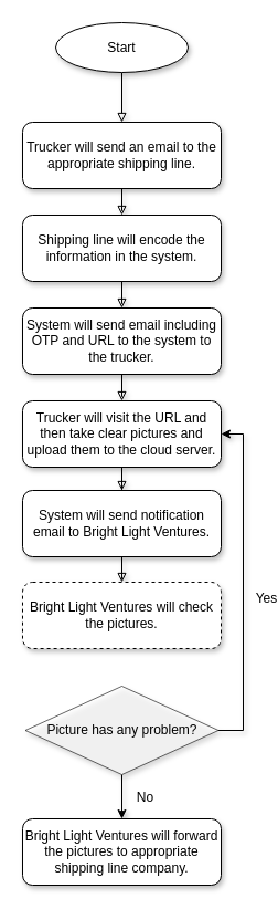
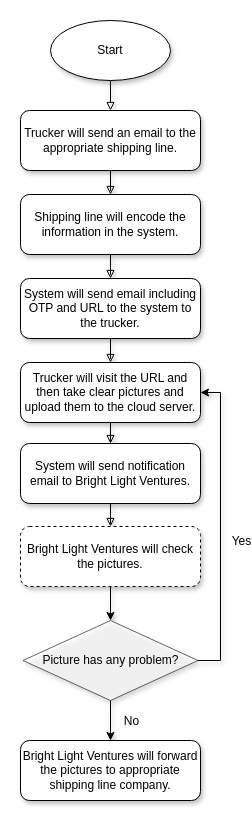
  <mxCell id="0" />
  <mxCell id="1" parent="0" />
  <mxCell id="2" value="" style="edgeStyle=orthogonalEdgeStyle;rounded=0;orthogonalLoop=1;jettySize=auto;html=1;endArrow=block;endFill=0;shadow=1;" parent="1" source="3" target="5" edge="1"><mxGeometry relative="1" as="geometry" /></mxCell>
- <mxCell id="3" value="Start" style="ellipse;whiteSpace=wrap;html=1;shadow=1;" parent="1" vertex="1"><mxGeometry x="50" y="20" width="120" height="45" as="geometry" /></mxCell>
+ <mxCell id="3" value="Start" style="ellipse;whiteSpace=wrap;html=1;shadow=1;" parent="1" vertex="1"><mxGeometry x="50" y="20" width="120" height="60" as="geometry" /></mxCell>
  <mxCell id="4" style="edgeStyle=orthogonalEdgeStyle;rounded=0;orthogonalLoop=1;jettySize=auto;html=1;entryX=0.5;entryY=0;entryDx=0;entryDy=0;endArrow=block;endFill=0;shadow=1;" parent="1" source="5" target="7" edge="1"><mxGeometry relative="1" as="geometry" /></mxCell>
  <mxCell id="5" value="Trucker will send an email to the appropriate shipping line." style="whiteSpace=wrap;html=1;rounded=1;shadow=1;glass=0;sketch=0;" parent="1" vertex="1"><mxGeometry x="20" y="110" width="180" height="60" as="geometry" /></mxCell>
  <mxCell id="6" style="edgeStyle=orthogonalEdgeStyle;rounded=0;orthogonalLoop=1;jettySize=auto;html=1;entryX=0.5;entryY=0;entryDx=0;entryDy=0;endArrow=block;endFill=0;shadow=1;" parent="1" source="7" target="9" edge="1"><mxGeometry relative="1" as="geometry" /></mxCell>
  <mxCell id="7" value="Shipping line will encode the information in the system." style="whiteSpace=wrap;html=1;shadow=1;rounded=1;" parent="1" vertex="1"><mxGeometry x="20" y="194" width="180" height="60" as="geometry" /></mxCell>
  <mxCell id="8" style="edgeStyle=orthogonalEdgeStyle;rounded=0;orthogonalLoop=1;jettySize=auto;html=1;entryX=0.5;entryY=0;entryDx=0;entryDy=0;endArrow=block;endFill=0;shadow=1;" parent="1" source="9" target="11" edge="1"><mxGeometry relative="1" as="geometry" /></mxCell>
  <mxCell id="9" value="System will send email including OTP and URL to the system to the trucker." style="whiteSpace=wrap;html=1;shadow=1;rounded=1;" parent="1" vertex="1"><mxGeometry x="20" y="278" width="180" height="60" as="geometry" /></mxCell>
  <mxCell id="10" style="edgeStyle=orthogonalEdgeStyle;rounded=0;orthogonalLoop=1;jettySize=auto;html=1;entryX=0.5;entryY=0;entryDx=0;entryDy=0;shadow=1;endArrow=block;endFill=0;" parent="1" source="11" target="13" edge="1"><mxGeometry relative="1" as="geometry" /></mxCell>
  <mxCell id="11" value="Trucker will visit the URL and then take clear pictures and upload them to the cloud server." style="whiteSpace=wrap;html=1;shadow=1;rounded=1;" parent="1" vertex="1"><mxGeometry x="20" y="362" width="180" height="60" as="geometry" /></mxCell>
  <mxCell id="12" style="edgeStyle=orthogonalEdgeStyle;rounded=0;orthogonalLoop=1;jettySize=auto;html=1;entryX=0.5;entryY=0;entryDx=0;entryDy=0;shadow=1;endArrow=block;endFill=0;" parent="1" source="13" target="15" edge="1"><mxGeometry relative="1" as="geometry" /></mxCell>
  <mxCell id="13" value="System will send notification email to Bright Light Ventures." style="whiteSpace=wrap;html=1;shadow=1;rounded=1;" parent="1" vertex="1"><mxGeometry x="20" y="443" width="180" height="60" as="geometry" /></mxCell>
+ <mxCell id="14" style="edgeStyle=orthogonalEdgeStyle;rounded=0;orthogonalLoop=1;jettySize=auto;html=1;entryX=0.5;entryY=0;entryDx=0;entryDy=0;shadow=1;fontSize=12;startArrow=none;startFill=0;" edge="1" parent="1" source="15" target="20"><mxGeometry relative="1" as="geometry" /></mxCell>
  <mxCell id="15" value="Bright Light Ventures will check the pictures." style="whiteSpace=wrap;html=1;shadow=1;rounded=1;dashed=1;" parent="1" vertex="1"><mxGeometry x="20" y="526" width="180" height="60" as="geometry" /></mxCell>
  <mxCell id="16" style="edgeStyle=orthogonalEdgeStyle;rounded=0;orthogonalLoop=1;jettySize=auto;html=1;entryX=0.5;entryY=0;entryDx=0;entryDy=0;shadow=1;fontSize=12;startArrow=none;startFill=0;" edge="1" parent="1" source="20" target="21"><mxGeometry relative="1" as="geometry" /></mxCell>
  <mxCell id="17" value="No" style="edgeLabel;html=1;align=center;verticalAlign=middle;resizable=0;points=[];fontSize=12;" vertex="1" connectable="0" parent="16"><mxGeometry x="-0.844" relative="1" as="geometry"><mxPoint x="20" y="17" as="offset" /></mxGeometry></mxCell>
  <mxCell id="18" style="edgeStyle=orthogonalEdgeStyle;rounded=0;orthogonalLoop=1;jettySize=auto;html=1;entryX=1;entryY=0.5;entryDx=0;entryDy=0;shadow=1;fontSize=12;startArrow=none;startFill=0;" edge="1" parent="1" source="20" target="11"><mxGeometry relative="1" as="geometry"><Array as="points"><mxPoint x="220" y="660" /><mxPoint x="220" y="392" /></Array></mxGeometry></mxCell>
  <mxCell id="19" value="Yes" style="edgeLabel;html=1;align=center;verticalAlign=middle;resizable=0;points=[];fontSize=12;" vertex="1" connectable="0" parent="18"><mxGeometry x="-0.096" y="2" relative="1" as="geometry"><mxPoint x="22" y="-2" as="offset" /></mxGeometry></mxCell>
  <mxCell id="20" value="Picture has any problem?" style="rhombus;whiteSpace=wrap;html=1;shadow=1;glass=1;fillStyle=auto;fontSize=12;opacity=60;rounded=0;" vertex="1" parent="1"><mxGeometry x="22.5" y="620" width="175" height="80" as="geometry" /></mxCell>
  <mxCell id="21" value="Bright Light Ventures will forward the pictures to appropriate shipping line company." style="whiteSpace=wrap;html=1;shadow=1;rounded=1;" vertex="1" parent="1"><mxGeometry x="20" y="740" width="180" height="60" as="geometry" /></mxCell>
